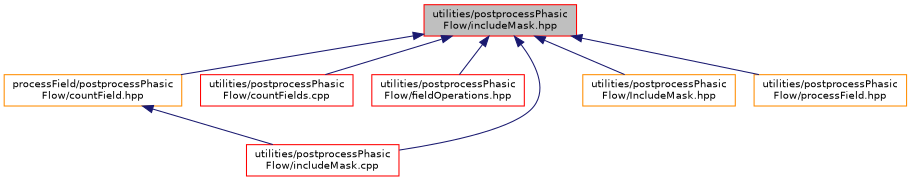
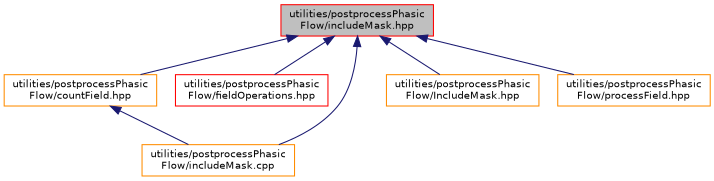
  digraph {
    node [color=darkorange fillcolor=white fontname=Helvetica fontsize=10 shape=record style=filled]
    edge [color=midnightblue dir=back fontname=Helvetica fontsize=10 labelfontname=Helvetica labelfontsize=10 style=solid]
    n1 [color=red fillcolor=grey75 fontcolor=black height=0.2 label="utilities/postprocessPhasic\lFlow/includeMask.hpp" width=0.4]
-   n2 [height=0.2 label="processField/postprocessPhasic\lFlow/countField.hpp" width=0.4]
-   n3 [color=red height=0.2 label="utilities/postprocessPhasic\lFlow/countFields.cpp" width=0.4]
+   n2 [height=0.2 label="utilities/postprocessPhasic\lFlow/countField.hpp" width=0.4]
    n4 [color=red height=0.2 label="utilities/postprocessPhasic\lFlow/fieldOperations.hpp" width=0.4]
-   n5 [color=red height=0.2 label="utilities/postprocessPhasic\lFlow/includeMask.cpp" width=0.4]
+   n5 [height=0.2 label="utilities/postprocessPhasic\lFlow/includeMask.cpp" width=0.4]
    n6 [height=0.2 label="utilities/postprocessPhasic\lFlow/IncludeMask.hpp" width=0.4]
    n7 [height=0.2 label="utilities/postprocessPhasic\lFlow/processField.hpp" width=0.4]
    n1 -> n2
-   n1 -> n3
    n1 -> n4
    n1 -> n5
    n1 -> n6
    n1 -> n7
    n2 -> n5
  }
